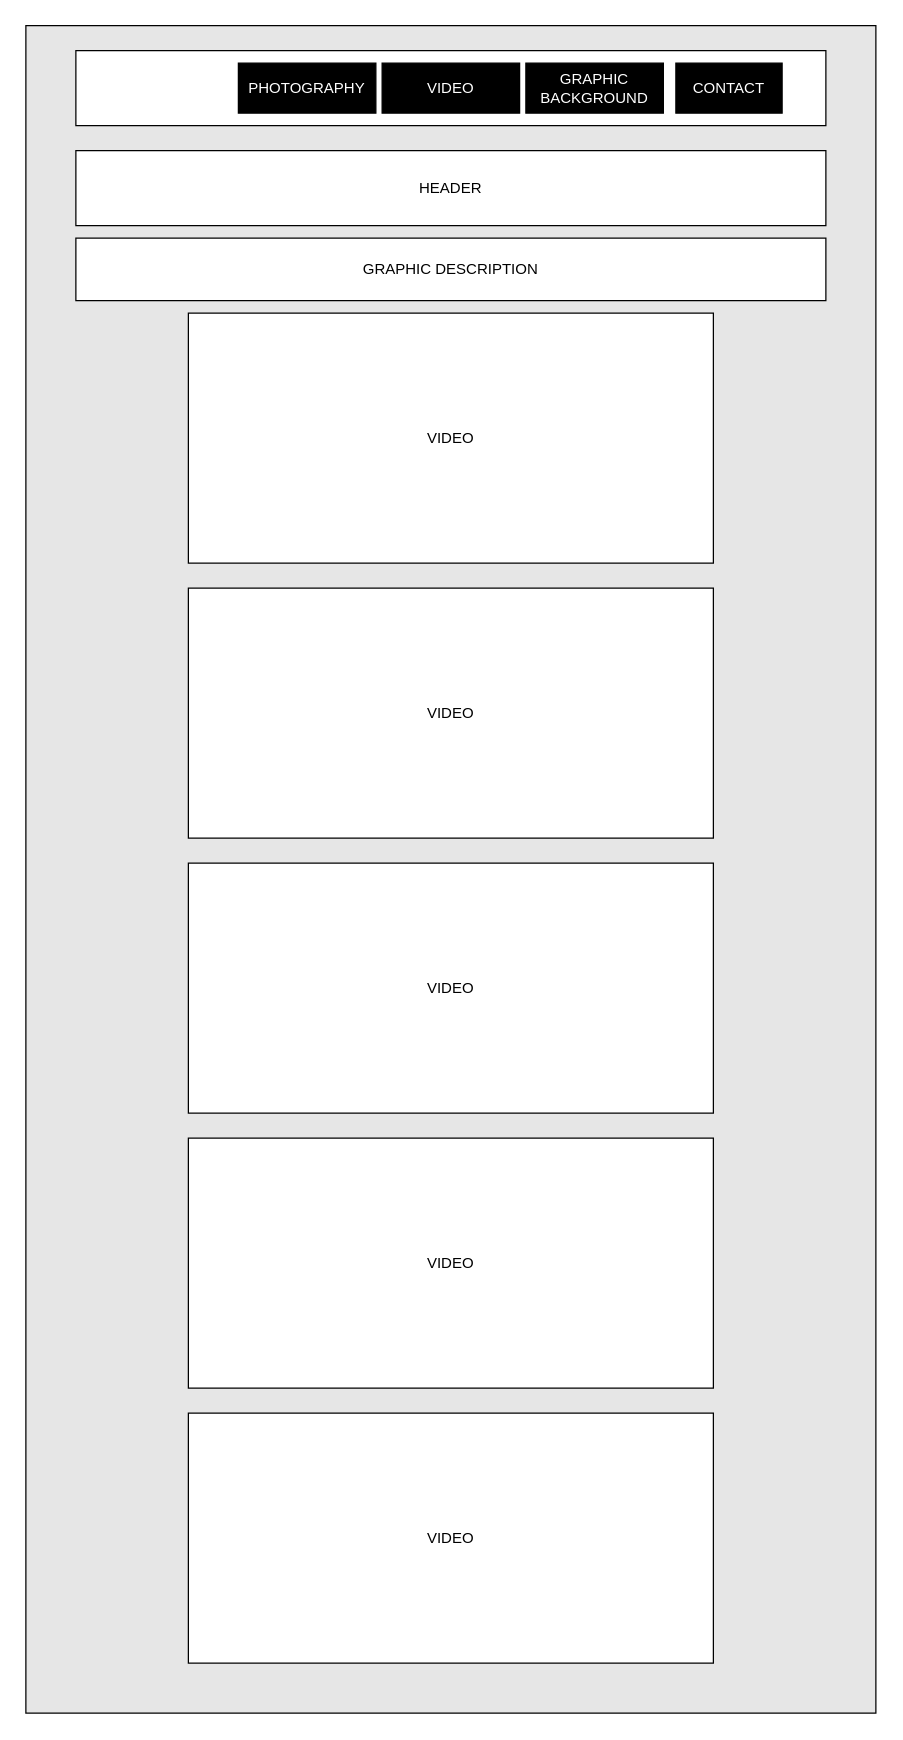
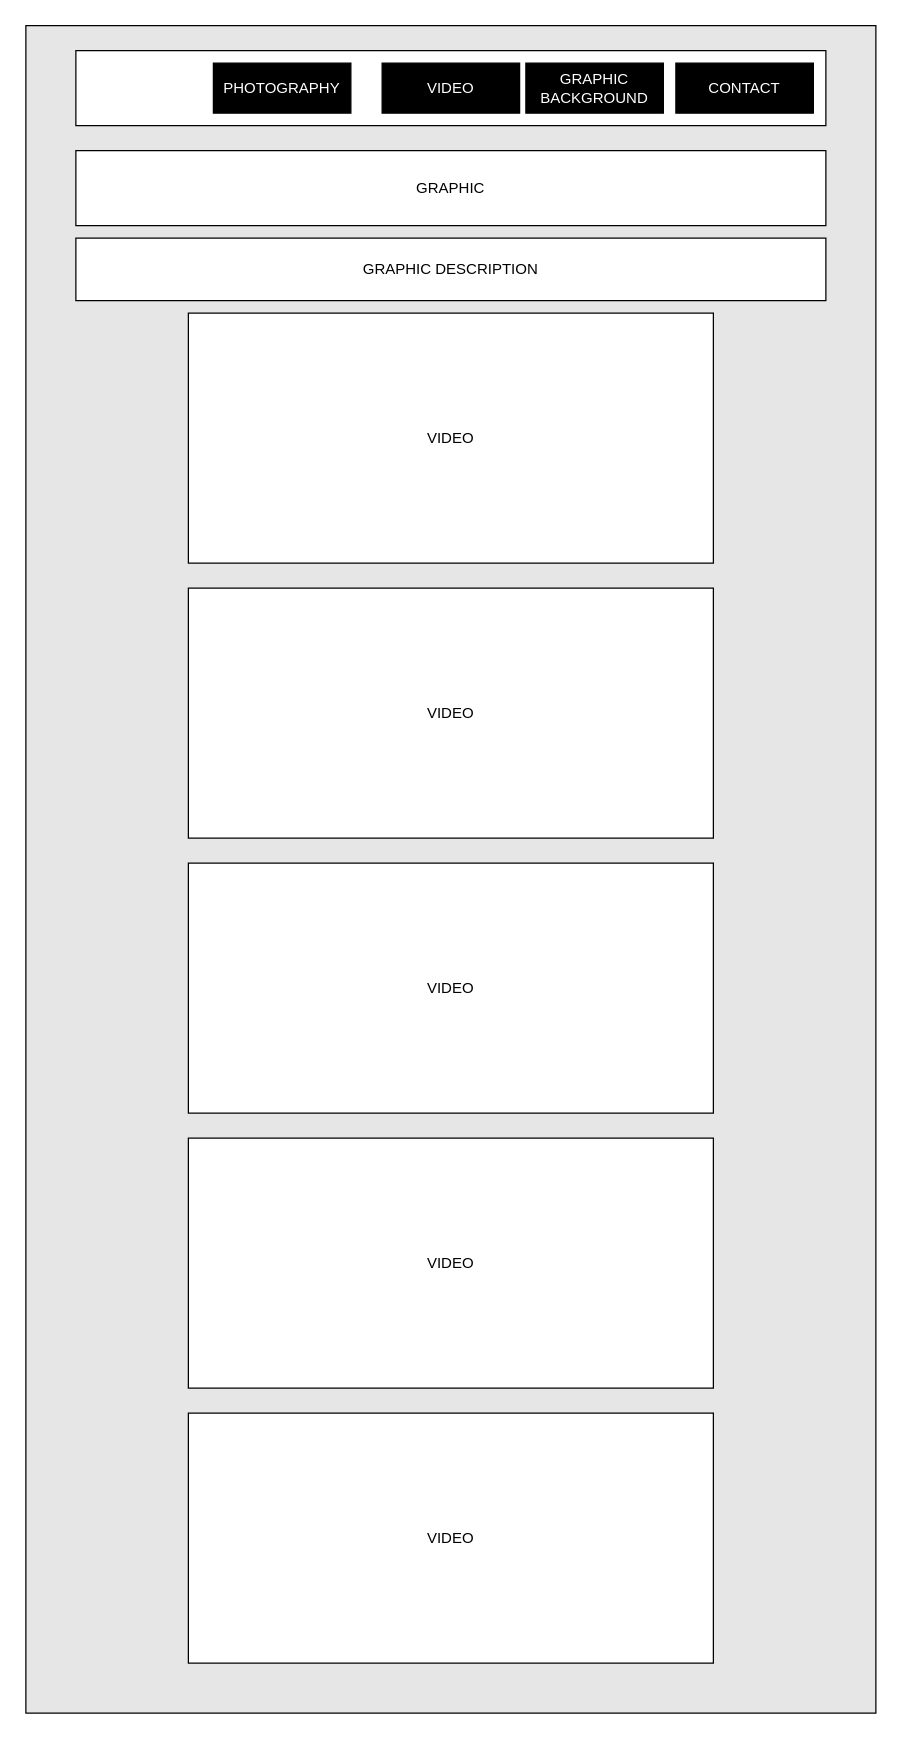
  <mxCell id="0" />
  <mxCell id="1" parent="0" />
  <mxCell id="2" value="&lt;br&gt;&lt;br&gt;&lt;br&gt;&lt;br&gt;&lt;br&gt;&lt;br&gt;&lt;br&gt;&lt;br&gt;&lt;br&gt;&lt;br&gt;&lt;br&gt;&lt;br&gt;&lt;br&gt;&lt;br&gt;&lt;br&gt;&lt;br&gt;&lt;br&gt;&lt;br&gt;&lt;br&gt;&lt;br&gt;&lt;br&gt;&lt;br&gt;&lt;br&gt;&lt;br&gt;&lt;br&gt;BACKGROUND IMAGE" style="rounded=0;whiteSpace=wrap;html=1;fillColor=#E6E6E6;" vertex="1" parent="1"><mxGeometry x="20" width="680" height="1350" as="geometry" y="20" /></mxCell>
  <mxCell id="3" value="" style="rounded=0;whiteSpace=wrap;html=1;" vertex="1" parent="1"><mxGeometry x="60" y="40" width="600" height="60" as="geometry" /></mxCell>
  <mxCell id="4" value="GRAPHIC DESCRIPTION" style="rounded=0;whiteSpace=wrap;html=1;" vertex="1" parent="1"><mxGeometry x="60" y="190" width="600" height="50" as="geometry" /></mxCell>
- <mxCell id="5" value="PHOTOGRAPHY" style="rounded=0;whiteSpace=wrap;html=1;fontColor=#FFFFFF;fillColor=#000000;" vertex="1" parent="1"><mxGeometry x="190" y="50" width="110" height="40" as="geometry" /></mxCell>
+ <mxCell id="5" value="PHOTOGRAPHY" style="rounded=0;whiteSpace=wrap;html=1;fontColor=#FFFFFF;fillColor=#000000;" vertex="1" parent="1"><mxGeometry x="170" y="50" width="110" height="40" as="geometry" /></mxCell>
  <mxCell id="6" value="VIDEO" style="rounded=0;whiteSpace=wrap;html=1;fillColor=#000000;fontColor=#FFFFFF;" vertex="1" parent="1"><mxGeometry x="305" y="50" width="110" height="40" as="geometry" /></mxCell>
  <mxCell id="7" value="GRAPHIC BACKGROUND" style="rounded=0;whiteSpace=wrap;html=1;fontColor=#FFFFFF;fillColor=#000000;" vertex="1" parent="1"><mxGeometry x="420" y="50" width="110" height="40" as="geometry" /></mxCell>
- <mxCell id="8" value="CONTACT" style="rounded=0;whiteSpace=wrap;html=1;fillColor=#000000;fontColor=#FFFFFF;" vertex="1" parent="1"><mxGeometry x="540" y="50" width="85" height="40" as="geometry" /></mxCell>
- <mxCell id="9" value="HEADER" style="rounded=0;whiteSpace=wrap;html=1;" vertex="1" parent="1"><mxGeometry x="60" y="120" width="600" height="60" as="geometry" /></mxCell>
+ <mxCell id="8" value="CONTACT" style="rounded=0;whiteSpace=wrap;html=1;fillColor=#000000;fontColor=#FFFFFF;" vertex="1" parent="1"><mxGeometry x="540" y="50" width="110" height="40" as="geometry" /></mxCell>
+ <mxCell id="9" value="GRAPHIC" style="rounded=0;whiteSpace=wrap;html=1;" vertex="1" parent="1"><mxGeometry x="60" y="120" width="600" height="60" as="geometry" /></mxCell>
  <mxCell id="10" value="VIDEO" style="rounded=0;whiteSpace=wrap;html=1;" vertex="1" parent="1"><mxGeometry x="150" y="250" width="420" height="200" as="geometry" /></mxCell>
  <mxCell id="11" value="VIDEO" style="rounded=0;whiteSpace=wrap;html=1;" vertex="1" parent="1"><mxGeometry x="150" y="470" width="420" height="200" as="geometry" /></mxCell>
  <mxCell id="12" value="VIDEO" style="rounded=0;whiteSpace=wrap;html=1;" vertex="1" parent="1"><mxGeometry x="150" y="690" width="420" height="200" as="geometry" /></mxCell>
  <mxCell id="13" value="VIDEO" style="rounded=0;whiteSpace=wrap;html=1;" vertex="1" parent="1"><mxGeometry x="150" y="910" width="420" height="200" as="geometry" /></mxCell>
  <mxCell id="14" value="VIDEO" style="rounded=0;whiteSpace=wrap;html=1;" vertex="1" parent="1"><mxGeometry x="150" y="1130" width="420" height="200" as="geometry" /></mxCell>
